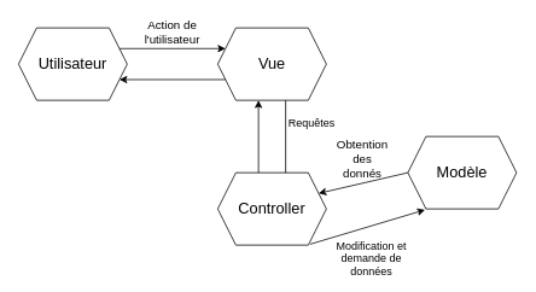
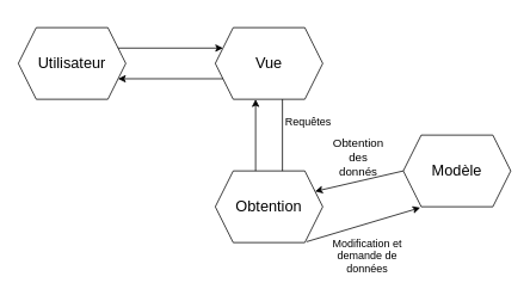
  <mxCell id="0" />
  <mxCell id="1" parent="0" />
  <mxCell id="2" value="&lt;font style=&quot;font-size: 17px;&quot;&gt;Utilisateur&lt;/font&gt;" style="shape=hexagon;perimeter=hexagonPerimeter2;whiteSpace=wrap;html=1;fixedSize=1;" vertex="1" parent="1"><mxGeometry x="20" y="30" width="120" height="80" as="geometry" /></mxCell>
  <mxCell id="3" value="&lt;font style=&quot;font-size: 17px;&quot;&gt;Vue&lt;/font&gt;" style="shape=hexagon;perimeter=hexagonPerimeter2;whiteSpace=wrap;html=1;fixedSize=1;" vertex="1" parent="1"><mxGeometry x="240" y="30" width="120" height="80" as="geometry" /></mxCell>
- <mxCell id="4" value="&lt;font style=&quot;font-size: 17px;&quot;&gt;Controller&lt;/font&gt;" style="shape=hexagon;perimeter=hexagonPerimeter2;whiteSpace=wrap;html=1;fixedSize=1;" vertex="1" parent="1"><mxGeometry x="240" y="190" width="120" height="80" as="geometry" /></mxCell>
+ <mxCell id="4" value="&lt;font style=&quot;font-size: 17px;&quot;&gt;Obtention&lt;/font&gt;" style="shape=hexagon;perimeter=hexagonPerimeter2;whiteSpace=wrap;html=1;fixedSize=1;" vertex="1" parent="1"><mxGeometry x="240" y="190" width="120" height="80" as="geometry" /></mxCell>
  <mxCell id="5" value="&lt;font style=&quot;font-size: 17px;&quot;&gt;Modèle&lt;/font&gt;" style="shape=hexagon;perimeter=hexagonPerimeter2;whiteSpace=wrap;html=1;fixedSize=1;" vertex="1" parent="1"><mxGeometry x="450" y="150" width="120" height="80" as="geometry" /></mxCell>
  <mxCell id="6" value="" style="endArrow=classic;html=1;rounded=0;exitX=1;exitY=0.25;exitDx=0;exitDy=0;entryX=0;entryY=0.25;entryDx=0;entryDy=0;" edge="1" parent="1" source="2" target="3"><mxGeometry width="50" height="50" relative="1" as="geometry"><mxPoint x="140" y="39" as="sourcePoint" /><mxPoint x="224" y="39" as="targetPoint" /></mxGeometry></mxCell>
  <mxCell id="7" value="" style="endArrow=classic;html=1;rounded=0;exitX=0;exitY=0.75;exitDx=0;exitDy=0;entryX=1;entryY=0.75;entryDx=0;entryDy=0;" edge="1" parent="1" source="3" target="2"><mxGeometry width="50" height="50" relative="1" as="geometry"><mxPoint x="131" y="49" as="sourcePoint" /><mxPoint x="253" y="48" as="targetPoint" /></mxGeometry></mxCell>
  <mxCell id="8" value="" style="endArrow=classic;html=1;rounded=0;exitX=0.375;exitY=0;exitDx=0;exitDy=0;entryX=0.375;entryY=1;entryDx=0;entryDy=0;" edge="1" parent="1"><mxGeometry width="50" height="50" relative="1" as="geometry"><mxPoint x="285" y="190" as="sourcePoint" /><mxPoint x="285" y="110" as="targetPoint" /></mxGeometry></mxCell>
  <mxCell id="9" value="" style="endArrow=none;html=1;rounded=0;exitX=0.625;exitY=1;exitDx=0;exitDy=0;entryX=0.625;entryY=0;entryDx=0;entryDy=0;" edge="1" parent="1" source="3" target="4"><mxGeometry width="50" height="50" relative="1" as="geometry"><mxPoint x="295" y="200" as="sourcePoint" /><mxPoint x="295" y="120" as="targetPoint" /></mxGeometry></mxCell>
  <mxCell id="10" value="" style="endArrow=classic;html=1;rounded=0;exitX=0.85;exitY=0.988;exitDx=0;exitDy=0;entryX=0.158;entryY=1.013;entryDx=0;entryDy=0;entryPerimeter=0;exitPerimeter=0;" edge="1" parent="1" source="4" target="5"><mxGeometry width="50" height="50" relative="1" as="geometry"><mxPoint x="325" y="120" as="sourcePoint" /><mxPoint x="530" y="180" as="targetPoint" /></mxGeometry></mxCell>
  <mxCell id="11" value="" style="endArrow=classic;html=1;rounded=0;entryX=1;entryY=0.25;entryDx=0;entryDy=0;exitX=0;exitY=0.5;exitDx=0;exitDy=0;" edge="1" parent="1" source="5" target="4"><mxGeometry width="50" height="50" relative="1" as="geometry"><mxPoint x="410" y="140" as="sourcePoint" /><mxPoint x="587" y="150" as="targetPoint" /></mxGeometry></mxCell>
- <mxCell id="12" value="&lt;div style=&quot;font-size: 13px;&quot;&gt;&lt;font style=&quot;font-size: 13px;&quot;&gt;Action de &lt;br&gt;&lt;/font&gt;&lt;/div&gt;&lt;div style=&quot;font-size: 13px;&quot;&gt;&lt;font style=&quot;font-size: 13px;&quot;&gt;l'utilisateur&lt;font style=&quot;font-size: 13px;&quot;&gt;&lt;br&gt;&lt;/font&gt;&lt;/font&gt;&lt;/div&gt;" style="text;html=1;strokeColor=none;fillColor=none;align=center;verticalAlign=middle;whiteSpace=wrap;rounded=0;" vertex="1" parent="1"><mxGeometry x="160" y="20" width="60" height="30" as="geometry" /></mxCell>
  <mxCell id="13" value="&lt;font style=&quot;font-size: 13px;&quot;&gt;Obtention des donnés&lt;br&gt;&lt;/font&gt;" style="text;html=1;strokeColor=none;fillColor=none;align=center;verticalAlign=middle;whiteSpace=wrap;rounded=0;" vertex="1" parent="1"><mxGeometry x="370" y="160" width="60" height="30" as="geometry" /></mxCell>
  <mxCell id="14" value="Modification et demande de données" style="text;html=1;strokeColor=none;fillColor=none;align=center;verticalAlign=middle;whiteSpace=wrap;rounded=0;" vertex="1" parent="1"><mxGeometry x="370" y="270" width="80" height="30" as="geometry" /></mxCell>
  <mxCell id="15" value="Requêtes" style="text;html=1;strokeColor=none;fillColor=none;align=center;verticalAlign=middle;whiteSpace=wrap;rounded=0;" vertex="1" parent="1"><mxGeometry x="314" y="120" width="60" height="30" as="geometry" /></mxCell>
